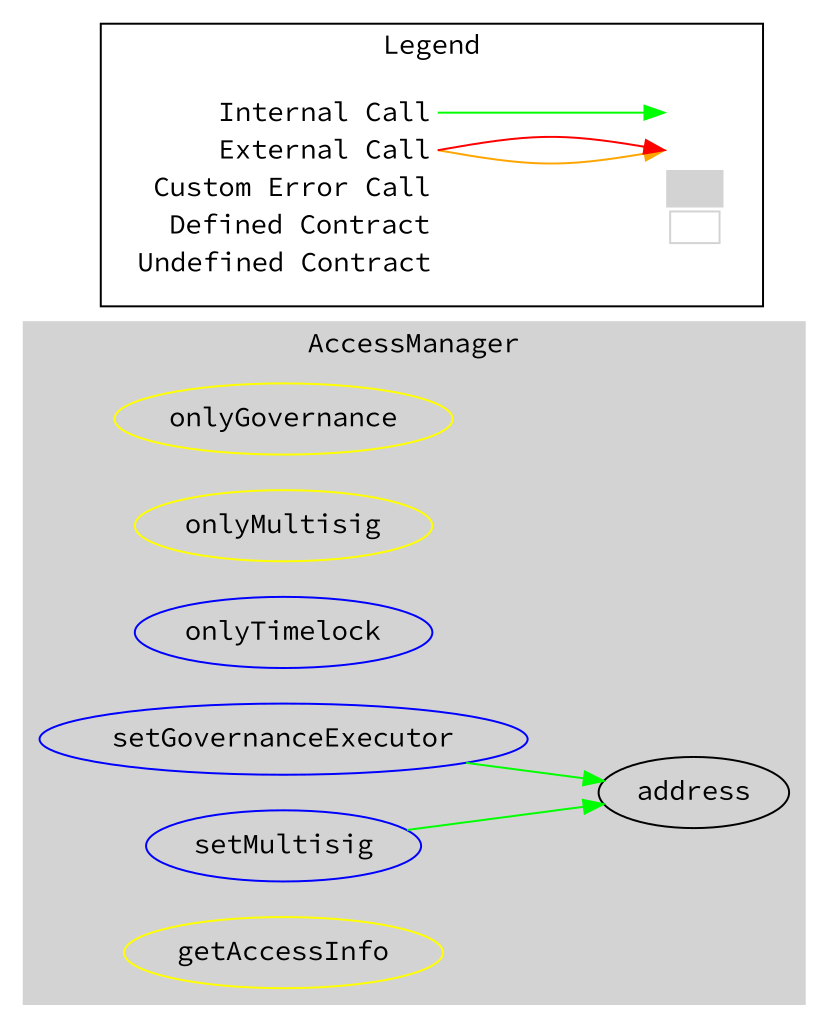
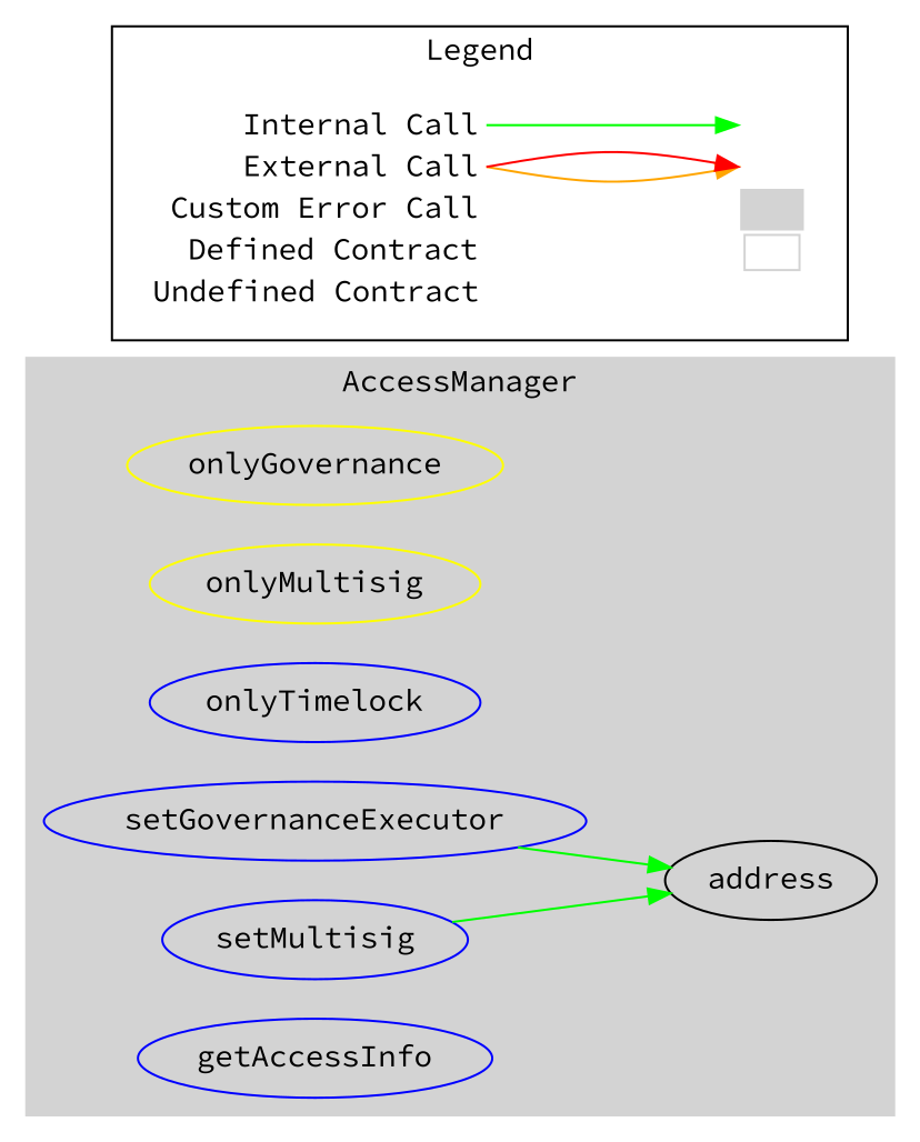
  digraph {
    compound=true
    fontname="Source Code Pro"
    rankdir=LR
    node [color=blue fontname="Source Code Pro"]
    edge [color=green fontname="Source Code Pro"]
    n1 [color=yellow label=onlyGovernance]
    n2 [color=yellow label=onlyMultisig]
    n3 [label=onlyTimelock]
    n4 [label=setGovernanceExecutor]
    n5 [label=setMultisig]
-   n6 [color=yellow label=getAccessInfo]
+   n6 [label=getAccessInfo]
    n7 [label=address color=""]
    n8 [label=<<table border="0" cellpadding="2" cellspacing="0" cellborder="0">   <tr><td align="right" port="i1">Internal Call</td></tr>   <tr><td align="right" port="i2">External Call</td></tr>   <tr><td align="right" port="i2">Custom Error Call</td></tr>   <tr><td align="right" port="i3">Defined Contract</td></tr>   <tr><td align="right" port="i4">Undefined Contract</td></tr>   </table>> shape=plaintext color=""]
    n9 [label=<<table border="0" cellpadding="2" cellspacing="0" cellborder="0">   <tr><td port="i1">&nbsp;&nbsp;&nbsp;</td></tr>   <tr><td port="i2">&nbsp;&nbsp;&nbsp;</td></tr>   <tr><td port="i3" bgcolor="lightgray">&nbsp;&nbsp;&nbsp;</td></tr>   <tr><td port="i4">     <table border="1" cellborder="0" cellspacing="0" cellpadding="7" color="lightgray">       <tr>        <td></td>       </tr>      </table>   </td></tr>   </table>> shape=plaintext color=""]
    subgraph cluster_1 {
      bgcolor=lightgray
      color=lightgray
      label=AccessManager
      style=filled
      n1
      n2
      n3
      n4
      n5
      n6
      n7
    }
    subgraph cluster_2 {
      label=Legend
      n8
      n9
    }
    n4 -> n7
    n5 -> n7
    n8 -> n9 [headport="i1:w" tailport="i1:e"]
    n8 -> n9 [color=orange headport="i2:w" tailport="i2:e"]
    n8 -> n9 [color=red headport="i2:w" tailport="i2:e"]
  }
